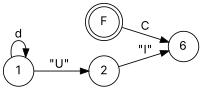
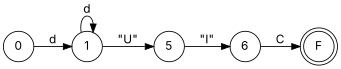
  digraph {
    fontname=Inter
    rankdir=LR
    node [fontname=Inter shape=circle]
    edge [fontname=Inter]
    F [shape=doublecircle]
+   0
    1
-   2
+   2 [label=5]
    n5 [label=6]
+   0 -> 1 [label=d]
    1 -> 1 [label=d]
    1 -> 2 [label="\"U\""]
    2 -> n5 [label="\"I\""]
-   F -> n5 [label=C]
+   n5 -> F [label=C]
  }
